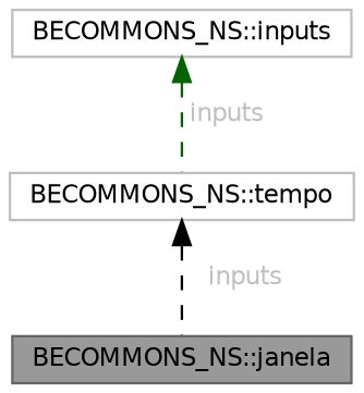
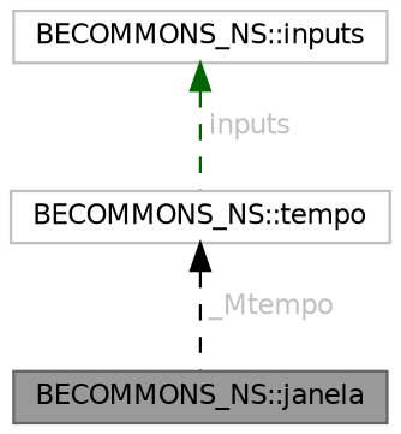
  digraph {
    node [color=grey75 fillcolor=white fontname=Helvetica fontsize=10 shape=box style=filled]
    edge [dir=back fontcolor=grey fontname=Helvetica fontsize=10 labelfontname=Helvetica labelfontsize=10 style=dashed]
    n1 [color=gray40 fillcolor=grey60 fontcolor=black height=0.2 label="BECOMMONS_NS::janela" width=0.4]
    n2 [height=0.2 label="BECOMMONS_NS::tempo" width=0.4]
    n3 [height=0.2 label="BECOMMONS_NS::inputs" width=0.4]
-   n2 -> n1 [color=black label=" inputs"]
+   n2 -> n1 [color=black label=" _Mtempo"]
    n3 -> n2 [color=darkgreen label=" inputs"]
  }
